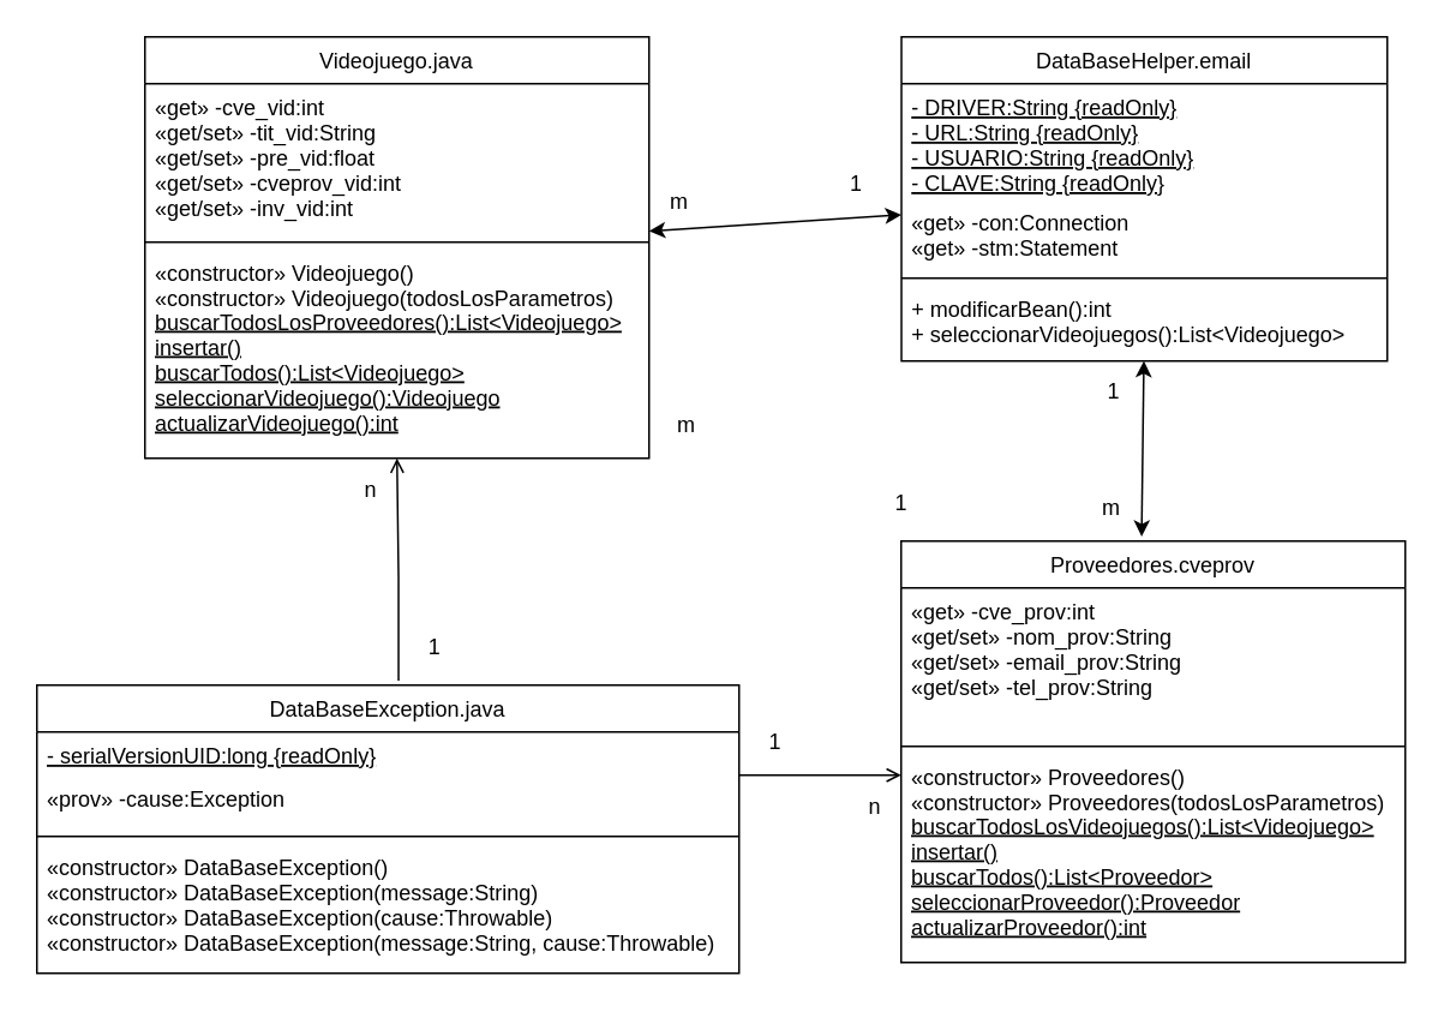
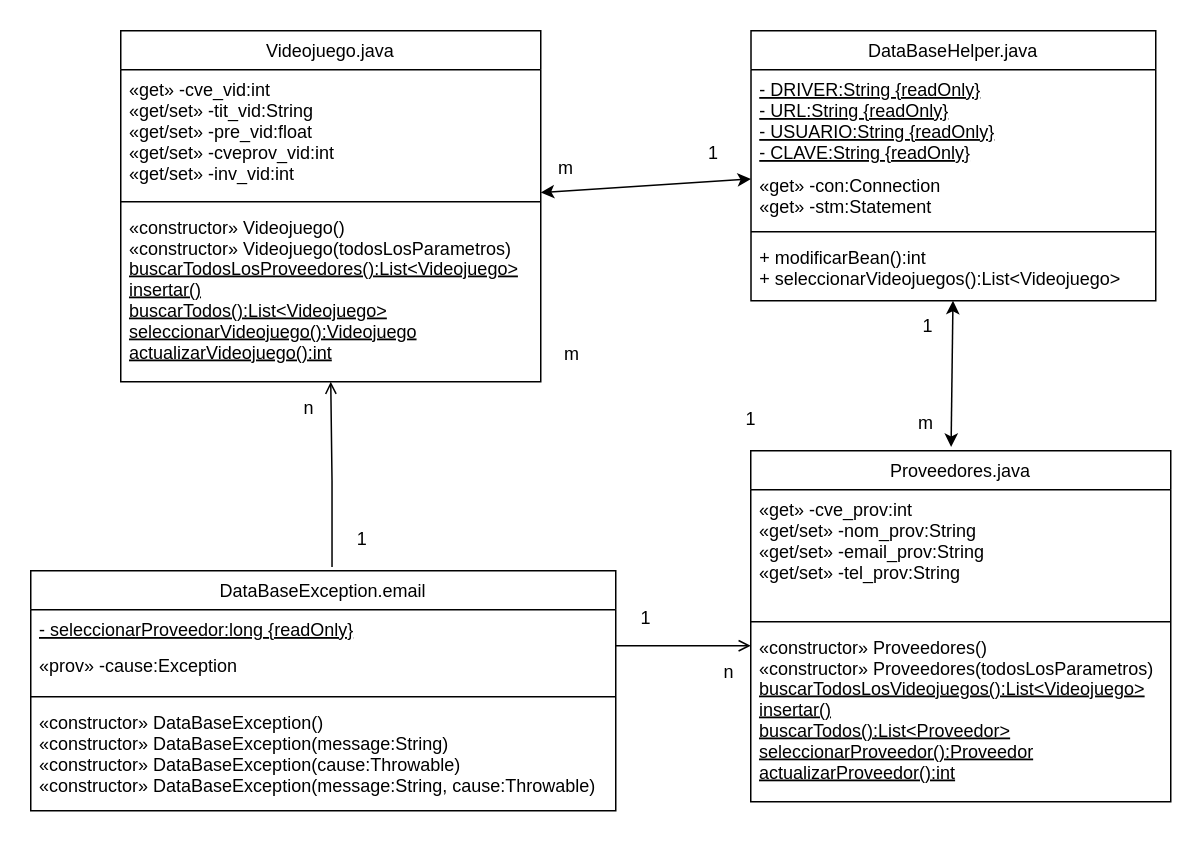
  <mxCell id="0" />
  <mxCell id="1" parent="0" />
  <mxCell id="2" value="Videojuego.java" style="swimlane;fontStyle=0;align=center;verticalAlign=top;childLayout=stackLayout;horizontal=1;startSize=26;horizontalStack=0;resizeParent=1;resizeLast=0;collapsible=1;marginBottom=0;rounded=0;shadow=0;strokeWidth=1;" parent="1" vertex="1"><mxGeometry x="80" y="20" width="280" height="234" as="geometry"><mxRectangle x="230" y="140" width="160" height="26" as="alternateBounds" /></mxGeometry></mxCell>
  <mxCell id="3" value="«get» -cve_vid:int&#10;«get/set» -tit_vid:String&#10;«get/set» -pre_vid:float&#10;«get/set» -cveprov_vid:int&#10;«get/set» -inv_vid:int" style="text;align=left;verticalAlign=top;spacingLeft=4;spacingRight=4;overflow=hidden;rotatable=0;points=[[0,0.5],[1,0.5]];portConstraint=eastwest;" parent="2" vertex="1"><mxGeometry y="26" width="280" height="84" as="geometry" /></mxCell>
  <mxCell id="4" value="" style="line;html=1;strokeWidth=1;align=left;verticalAlign=middle;spacingTop=-1;spacingLeft=3;spacingRight=3;rotatable=0;labelPosition=right;points=[];portConstraint=eastwest;" parent="2" vertex="1"><mxGeometry y="110" width="280" height="8" as="geometry" /></mxCell>
  <mxCell id="5" value="«constructor» Videojuego()&#10;«constructor» Videojuego(todosLosParametros)" style="text;align=left;verticalAlign=top;spacingLeft=4;spacingRight=4;overflow=hidden;rotatable=0;points=[[0,0.5],[1,0.5]];portConstraint=eastwest;" parent="2" vertex="1"><mxGeometry y="118" width="280" height="32" as="geometry" /></mxCell>
  <mxCell id="6" value="buscarTodosLosProveedores():List&lt;Videojuego&gt;&#10;insertar()&#10;buscarTodos():List&lt;Videojuego&gt;&#10;seleccionarVideojuego():Videojuego&#10;actualizarVideojuego():int" style="text;align=left;verticalAlign=bottom;spacingLeft=4;spacingRight=4;overflow=hidden;rotatable=0;points=[[0,0.5],[1,0.5]];portConstraint=eastwest;fontStyle=4" parent="2" vertex="1"><mxGeometry y="150" width="280" height="74" as="geometry" /></mxCell>
- <mxCell id="7" value="DataBaseHelper.email" style="swimlane;fontStyle=0;align=center;verticalAlign=top;childLayout=stackLayout;horizontal=1;startSize=26;horizontalStack=0;resizeParent=1;resizeLast=0;collapsible=1;marginBottom=0;rounded=0;shadow=0;strokeWidth=1;" parent="1" vertex="1"><mxGeometry x="500.17" y="20" width="269.83" height="180" as="geometry"><mxRectangle x="508" y="120" width="160" height="26" as="alternateBounds" /></mxGeometry></mxCell>
+ <mxCell id="7" value="DataBaseHelper.java" style="swimlane;fontStyle=0;align=center;verticalAlign=top;childLayout=stackLayout;horizontal=1;startSize=26;horizontalStack=0;resizeParent=1;resizeLast=0;collapsible=1;marginBottom=0;rounded=0;shadow=0;strokeWidth=1;" parent="1" vertex="1"><mxGeometry x="500.17" y="20" width="269.83" height="180" as="geometry"><mxRectangle x="508" y="120" width="160" height="26" as="alternateBounds" /></mxGeometry></mxCell>
  <mxCell id="8" value="- DRIVER:String {readOnly}&#10;- URL:String {readOnly}&#10;- USUARIO:String {readOnly}&#10;- CLAVE:String {readOnly}" style="text;align=left;verticalAlign=top;spacingLeft=4;spacingRight=4;overflow=hidden;rotatable=0;points=[[0,0.5],[1,0.5]];portConstraint=eastwest;fontStyle=4" parent="7" vertex="1"><mxGeometry y="26" width="269.83" height="64" as="geometry" /></mxCell>
  <mxCell id="9" value="«get» -con:Connection&#10;«get» -stm:Statement" style="text;align=left;verticalAlign=top;spacingLeft=4;spacingRight=4;overflow=hidden;rotatable=0;points=[[0,0.5],[1,0.5]];portConstraint=eastwest;" parent="7" vertex="1"><mxGeometry y="90" width="269.83" height="40" as="geometry" /></mxCell>
  <mxCell id="10" value="" style="line;html=1;strokeWidth=1;align=left;verticalAlign=middle;spacingTop=-1;spacingLeft=3;spacingRight=3;rotatable=0;labelPosition=right;points=[];portConstraint=eastwest;" parent="7" vertex="1"><mxGeometry y="130" width="269.83" height="8" as="geometry" /></mxCell>
  <mxCell id="11" value="+ modificarBean():int&#10;+ seleccionarVideojuegos():List&lt;Videojuego&gt;" style="text;align=left;verticalAlign=top;spacingLeft=4;spacingRight=4;overflow=hidden;rotatable=0;points=[[0,0.5],[1,0.5]];portConstraint=eastwest;" parent="7" vertex="1"><mxGeometry y="138" width="269.83" height="42" as="geometry" /></mxCell>
- <mxCell id="12" value="DataBaseException.java" style="swimlane;fontStyle=0;align=center;verticalAlign=top;childLayout=stackLayout;horizontal=1;startSize=26;horizontalStack=0;resizeParent=1;resizeLast=0;collapsible=1;marginBottom=0;rounded=0;shadow=0;strokeWidth=1;" parent="1" vertex="1"><mxGeometry x="20" y="380" width="390" height="160" as="geometry"><mxRectangle x="508" y="120" width="160" height="26" as="alternateBounds" /></mxGeometry></mxCell>
- <mxCell id="13" value="- serialVersionUID:long {readOnly}" style="text;align=left;verticalAlign=top;spacingLeft=4;spacingRight=4;overflow=hidden;rotatable=0;points=[[0,0.5],[1,0.5]];portConstraint=eastwest;fontStyle=4" parent="12" vertex="1"><mxGeometry y="26" width="390" height="24" as="geometry" /></mxCell>
+ <mxCell id="12" value="DataBaseException.email" style="swimlane;fontStyle=0;align=center;verticalAlign=top;childLayout=stackLayout;horizontal=1;startSize=26;horizontalStack=0;resizeParent=1;resizeLast=0;collapsible=1;marginBottom=0;rounded=0;shadow=0;strokeWidth=1;" parent="1" vertex="1"><mxGeometry x="20" y="380" width="390" height="160" as="geometry"><mxRectangle x="508" y="120" width="160" height="26" as="alternateBounds" /></mxGeometry></mxCell>
+ <mxCell id="13" value="- seleccionarProveedor:long {readOnly}" style="text;align=left;verticalAlign=top;spacingLeft=4;spacingRight=4;overflow=hidden;rotatable=0;points=[[0,0.5],[1,0.5]];portConstraint=eastwest;fontStyle=4" parent="12" vertex="1"><mxGeometry y="26" width="390" height="24" as="geometry" /></mxCell>
  <mxCell id="14" value="«prov» -cause:Exception" style="text;align=left;verticalAlign=top;spacingLeft=4;spacingRight=4;overflow=hidden;rotatable=0;points=[[0,0.5],[1,0.5]];portConstraint=eastwest;" parent="12" vertex="1"><mxGeometry y="50" width="390" height="30" as="geometry" /></mxCell>
  <mxCell id="15" value="" style="line;html=1;strokeWidth=1;align=left;verticalAlign=middle;spacingTop=-1;spacingLeft=3;spacingRight=3;rotatable=0;labelPosition=right;points=[];portConstraint=eastwest;" parent="12" vertex="1"><mxGeometry y="80" width="390" height="8" as="geometry" /></mxCell>
  <mxCell id="16" value="«constructor» DataBaseException()&#10;«constructor» DataBaseException(message:String)&#10;«constructor» DataBaseException(cause:Throwable)&#10;«constructor» DataBaseException(message:String, cause:Throwable)" style="text;align=left;verticalAlign=top;spacingLeft=4;spacingRight=4;overflow=hidden;rotatable=0;points=[[0,0.5],[1,0.5]];portConstraint=eastwest;" parent="12" vertex="1"><mxGeometry y="88" width="390" height="72" as="geometry" /></mxCell>
  <mxCell id="17" value="" style="endArrow=open;shadow=0;strokeWidth=1;rounded=0;endFill=1;edgeStyle=elbowEdgeStyle;elbow=vertical;exitX=0.515;exitY=-0.016;exitDx=0;exitDy=0;entryX=0.5;entryY=1;entryDx=0;entryDy=0;exitPerimeter=0;" parent="1" source="12" target="2" edge="1"><mxGeometry x="0.5" y="41" relative="1" as="geometry"><mxPoint x="440" y="260" as="sourcePoint" /><mxPoint x="470" y="160" as="targetPoint" /><mxPoint x="-40" y="32" as="offset" /><Array as="points"><mxPoint x="210" y="320" /><mxPoint x="220" y="360" /></Array></mxGeometry></mxCell>
  <mxCell id="18" value="1" style="resizable=0;align=left;verticalAlign=bottom;labelBackgroundColor=none;fontSize=12;" parent="17" connectable="0" vertex="1"><mxGeometry x="-1" relative="1" as="geometry"><mxPoint x="15" y="-10" as="offset" /></mxGeometry></mxCell>
  <mxCell id="19" value="n" style="resizable=0;align=right;verticalAlign=bottom;labelBackgroundColor=none;fontSize=12;" parent="17" connectable="0" vertex="1"><mxGeometry x="1" relative="1" as="geometry"><mxPoint x="-10" y="26" as="offset" /></mxGeometry></mxCell>
  <mxCell id="20" value="" style="endArrow=classic;startArrow=classic;html=1;rounded=0;" parent="1" source="2" target="7" edge="1"><mxGeometry width="50" height="50" relative="1" as="geometry"><mxPoint x="560" y="220" as="sourcePoint" /><mxPoint x="610" y="170" as="targetPoint" /></mxGeometry></mxCell>
  <mxCell id="21" value="m" style="resizable=0;align=left;verticalAlign=bottom;labelBackgroundColor=none;fontSize=12;" parent="1" connectable="0" vertex="1"><mxGeometry x="370" y="120" as="geometry" /></mxCell>
  <mxCell id="22" value="1" style="resizable=0;align=left;verticalAlign=bottom;labelBackgroundColor=none;fontSize=12;direction=south;" parent="1" connectable="0" vertex="1"><mxGeometry x="470" y="110" as="geometry" /></mxCell>
- <mxCell id="23" value="Proveedores.cveprov" style="swimlane;fontStyle=0;align=center;verticalAlign=top;childLayout=stackLayout;horizontal=1;startSize=26;horizontalStack=0;resizeParent=1;resizeLast=0;collapsible=1;marginBottom=0;rounded=0;shadow=0;strokeWidth=1;" parent="1" vertex="1"><mxGeometry x="500" y="300" width="280" height="234" as="geometry"><mxRectangle x="230" y="140" width="160" height="26" as="alternateBounds" /></mxGeometry></mxCell>
+ <mxCell id="23" value="Proveedores.java" style="swimlane;fontStyle=0;align=center;verticalAlign=top;childLayout=stackLayout;horizontal=1;startSize=26;horizontalStack=0;resizeParent=1;resizeLast=0;collapsible=1;marginBottom=0;rounded=0;shadow=0;strokeWidth=1;" parent="1" vertex="1"><mxGeometry x="500" y="300" width="280" height="234" as="geometry"><mxRectangle x="230" y="140" width="160" height="26" as="alternateBounds" /></mxGeometry></mxCell>
  <mxCell id="24" value="«get» -cve_prov:int&#10;«get/set» -nom_prov:String&#10;«get/set» -email_prov:String&#10;«get/set» -tel_prov:String" style="text;align=left;verticalAlign=top;spacingLeft=4;spacingRight=4;overflow=hidden;rotatable=0;points=[[0,0.5],[1,0.5]];portConstraint=eastwest;" parent="23" vertex="1"><mxGeometry y="26" width="280" height="84" as="geometry" /></mxCell>
  <mxCell id="25" value="" style="line;html=1;strokeWidth=1;align=left;verticalAlign=middle;spacingTop=-1;spacingLeft=3;spacingRight=3;rotatable=0;labelPosition=right;points=[];portConstraint=eastwest;" parent="23" vertex="1"><mxGeometry y="110" width="280" height="8" as="geometry" /></mxCell>
  <mxCell id="26" value="«constructor» Proveedores()&#10;«constructor» Proveedores(todosLosParametros)" style="text;align=left;verticalAlign=top;spacingLeft=4;spacingRight=4;overflow=hidden;rotatable=0;points=[[0,0.5],[1,0.5]];portConstraint=eastwest;" parent="23" vertex="1"><mxGeometry y="118" width="280" height="32" as="geometry" /></mxCell>
  <mxCell id="27" value="buscarTodosLosVideojuegos():List&lt;Videojuego&gt;&#10;insertar()&#10;buscarTodos():List&lt;Proveedor&gt;&#10;seleccionarProveedor():Proveedor&#10;actualizarProveedor():int" style="text;align=left;verticalAlign=bottom;spacingLeft=4;spacingRight=4;overflow=hidden;rotatable=0;points=[[0,0.5],[1,0.5]];portConstraint=eastwest;fontStyle=4" parent="23" vertex="1"><mxGeometry y="150" width="280" height="74" as="geometry" /></mxCell>
  <mxCell id="28" value="m" style="resizable=0;align=left;verticalAlign=bottom;labelBackgroundColor=none;fontSize=12;" parent="1" connectable="0" vertex="1"><mxGeometry x="260" y="90" as="geometry"><mxPoint x="114" y="154" as="offset" /></mxGeometry></mxCell>
  <mxCell id="29" value="1" style="resizable=0;align=left;verticalAlign=bottom;labelBackgroundColor=none;fontSize=12;direction=south;" parent="1" connectable="0" vertex="1"><mxGeometry x="600" y="160" as="geometry"><mxPoint x="-105" y="127" as="offset" /></mxGeometry></mxCell>
  <mxCell id="30" value="" style="endArrow=open;shadow=0;strokeWidth=1;rounded=0;endFill=1;edgeStyle=elbowEdgeStyle;elbow=vertical;" parent="1" edge="1"><mxGeometry x="0.5" y="41" relative="1" as="geometry"><mxPoint x="410" y="430" as="sourcePoint" /><mxPoint x="500" y="430" as="targetPoint" /><mxPoint x="-40" y="32" as="offset" /><Array as="points"><mxPoint x="480" y="430" /></Array></mxGeometry></mxCell>
  <mxCell id="31" value="1" style="resizable=0;align=left;verticalAlign=bottom;labelBackgroundColor=none;fontSize=12;" parent="30" connectable="0" vertex="1"><mxGeometry x="-1" relative="1" as="geometry"><mxPoint x="15" y="-10" as="offset" /></mxGeometry></mxCell>
  <mxCell id="32" value="n" style="resizable=0;align=right;verticalAlign=bottom;labelBackgroundColor=none;fontSize=12;" parent="30" connectable="0" vertex="1"><mxGeometry x="1" relative="1" as="geometry"><mxPoint x="-10" y="26" as="offset" /></mxGeometry></mxCell>
  <mxCell id="33" value="" style="endArrow=classic;startArrow=classic;html=1;rounded=0;exitX=0.477;exitY=-0.011;exitDx=0;exitDy=0;exitPerimeter=0;" parent="1" source="23" target="11" edge="1"><mxGeometry width="50" height="50" relative="1" as="geometry"><mxPoint x="600" y="279.113" as="sourcePoint" /><mxPoint x="740.17" y="269.996" as="targetPoint" /></mxGeometry></mxCell>
  <mxCell id="34" value="m" style="resizable=0;align=left;verticalAlign=bottom;labelBackgroundColor=none;fontSize=12;" parent="1" connectable="0" vertex="1"><mxGeometry x="610" y="290" as="geometry" /></mxCell>
  <mxCell id="35" value="1" style="resizable=0;align=left;verticalAlign=bottom;labelBackgroundColor=none;fontSize=12;direction=south;" parent="1" connectable="0" vertex="1"><mxGeometry x="480" y="130" as="geometry"><mxPoint x="133" y="95" as="offset" /></mxGeometry></mxCell>
